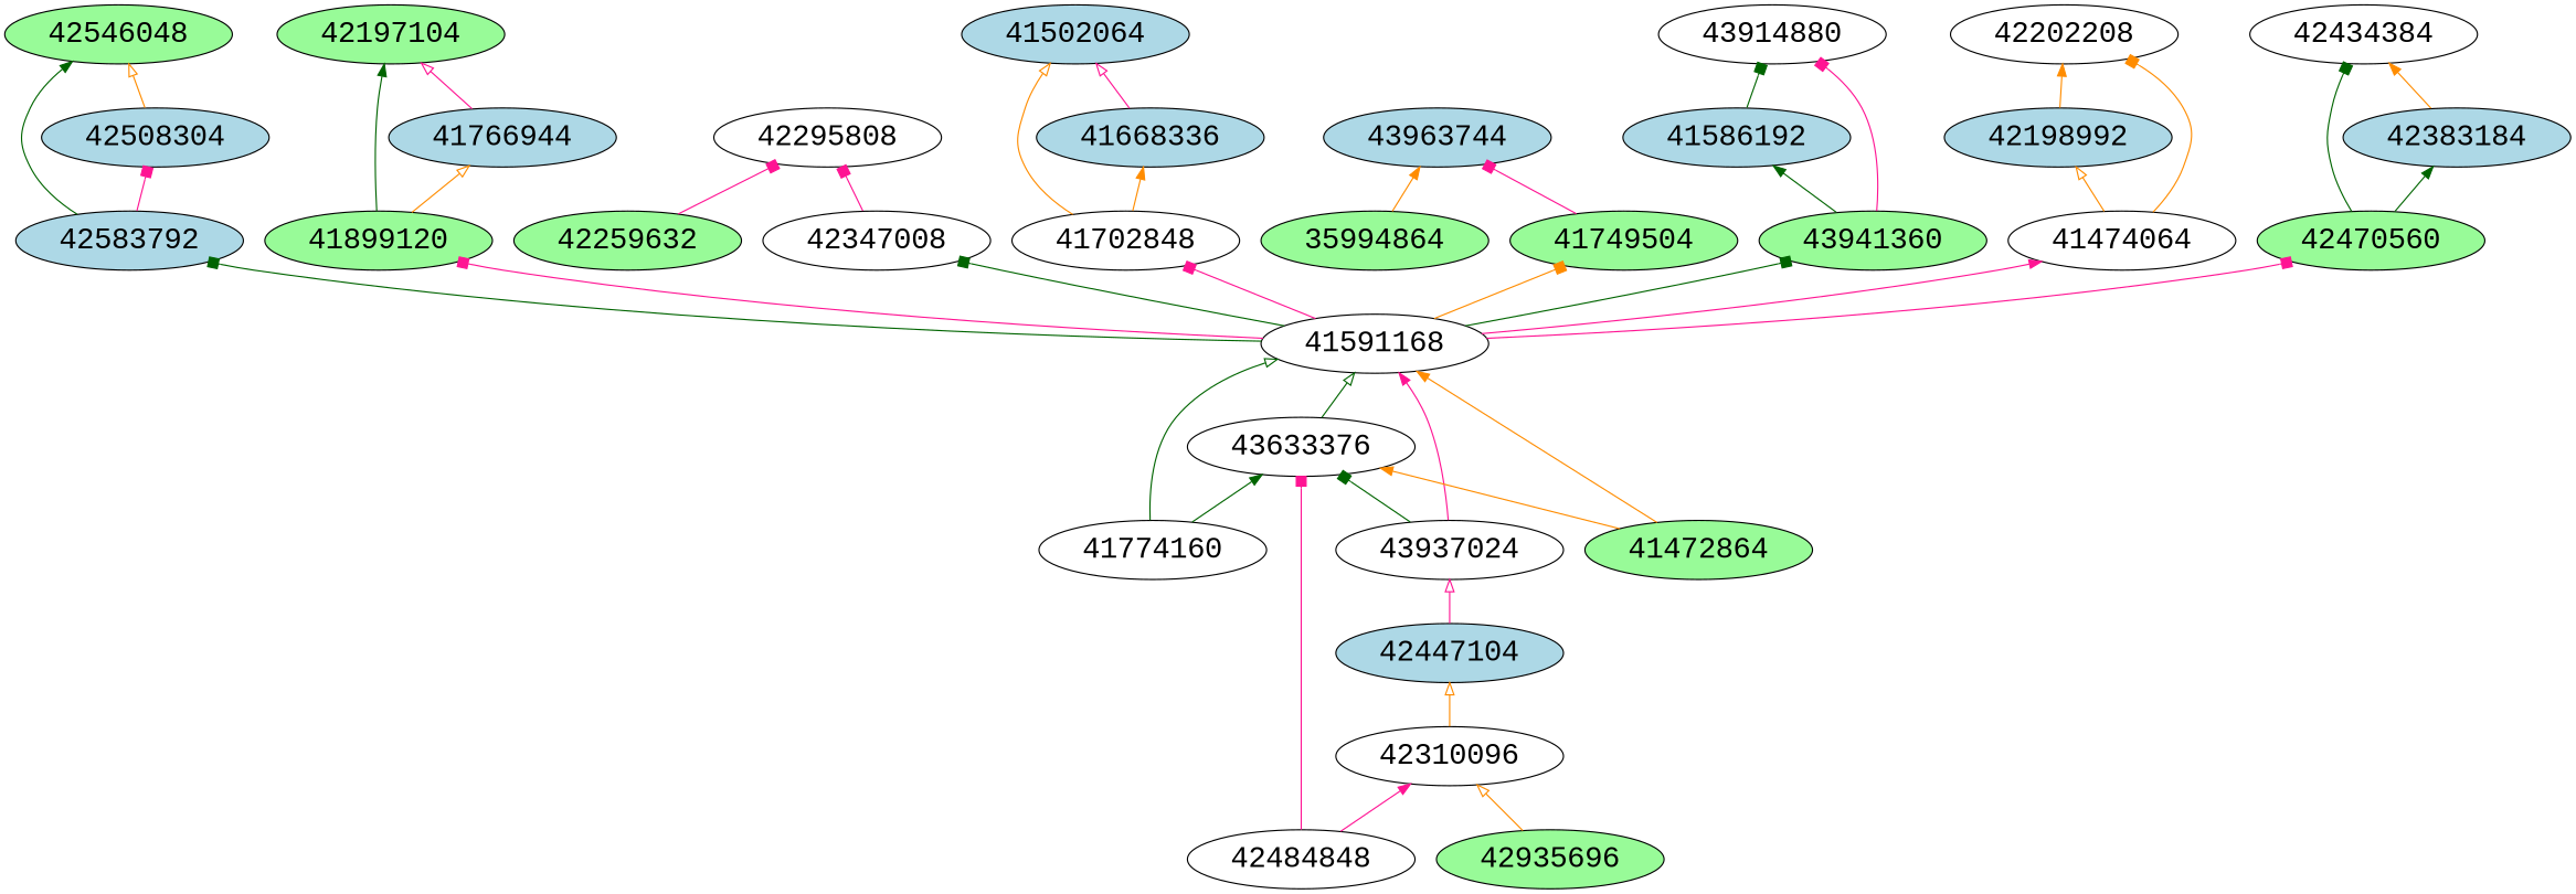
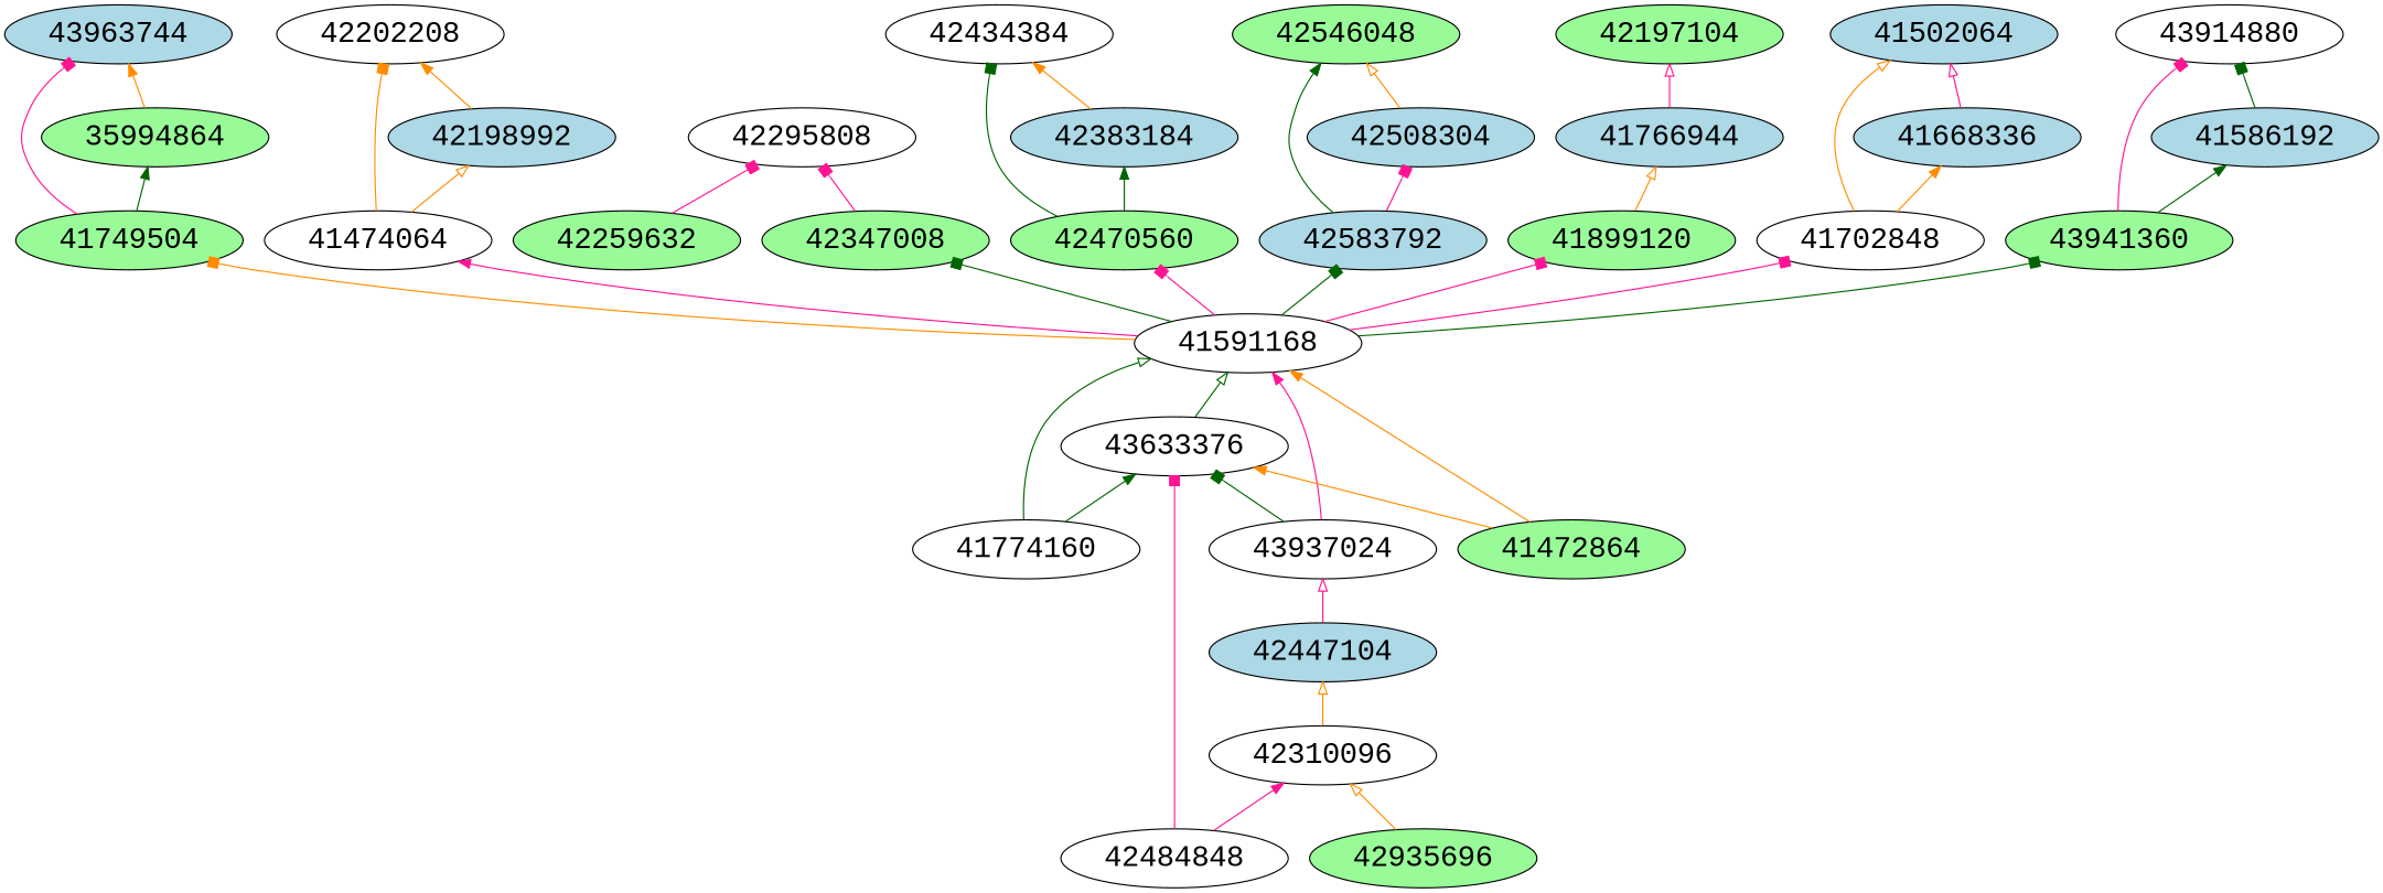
  digraph {
    fontname="Liberation Mono"
    fontsize=24
    rankdir=BT
    node [fillcolor=white fontname="Liberation Mono" fontsize=24 shape=ellipse style=filled]
    edge [arrowhead=box color=deeppink constraint=true fontname="Liberation Mono" style=solid]
    42447104 [fillcolor=lightblue]
    42310096
    42484848
    42935696 [fillcolor=palegreen]
    41591168
    43633376
    41774160
    43937024
    41472864 [fillcolor=palegreen]
    42197104 [fillcolor=palegreen]
    41766944 [fillcolor=lightblue]
    41899120 [fillcolor=palegreen]
    41502064 [fillcolor=lightblue]
    41668336 [fillcolor=lightblue]
    41702848
    43914880
    41586192 [fillcolor=lightblue]
    43941360 [fillcolor=palegreen]
    43963744 [fillcolor=lightblue]
    n20 [fillcolor=palegreen label=35994864]
    41749504 [fillcolor=palegreen]
    42202208
    42198992 [fillcolor=lightblue]
    41474064
    42295808
    42259632 [fillcolor=palegreen]
-   42347008
+   42347008 [fillcolor=palegreen]
    42434384
    42383184 [fillcolor=lightblue]
    42470560 [fillcolor=palegreen]
    42546048 [fillcolor=palegreen]
    42508304 [fillcolor=lightblue]
    42583792 [fillcolor=lightblue]
    subgraph sub_1 {
      subgraph sub_2 {
        42447104
        42310096
        42484848
        42935696
      }
      subgraph sub_3 {
        41591168
        43633376
        41774160
        43937024
        41472864
      }
      subgraph sub_4 {
        42197104
        41766944
        41899120
      }
      subgraph sub_5 {
        41502064
        41668336
        41702848
      }
      subgraph sub_6 {
        43914880
        41586192
        43941360
      }
      subgraph sub_7 {
        43963744
        n20
        41749504
      }
      subgraph sub_8 {
        42202208
        42198992
        41474064
      }
      subgraph sub_9 {
        42295808
        42259632
        42347008
      }
      subgraph sub_10 {
        42434384
        42383184
        42470560
      }
      subgraph sub_11 {
        42546048
        42508304
        42583792
      }
    }
    42447104 -> 43937024 [arrowhead=onormal]
    42310096 -> 42447104 [arrowhead=onormal color=darkorange]
    42484848 -> 42310096 [arrowhead=normal]
    42484848 -> 43633376
    42935696 -> 42310096 [arrowhead=onormal color=darkorange]
    41591168 -> 41899120
    41591168 -> 41702848
    41591168 -> 43941360 [color=darkgreen]
    41591168 -> 41749504 [color=darkorange]
    41591168 -> 41474064 [arrowhead=normal]
    41591168 -> 42347008 [color=darkgreen]
    41591168 -> 42470560
    41591168 -> 42583792 [color=darkgreen]
    43633376 -> 41591168 [arrowhead=onormal color=darkgreen]
    41774160 -> 41591168 [arrowhead=onormal color=darkgreen]
    41774160 -> 43633376 [arrowhead=normal color=darkgreen]
    43937024 -> 41591168 [arrowhead=normal]
    43937024 -> 43633376 [color=darkgreen]
    41472864 -> 41591168 [arrowhead=normal color=darkorange]
    41472864 -> 43633376 [arrowhead=normal color=darkorange]
    41766944 -> 42197104 [arrowhead=onormal]
-   41899120 -> 42197104 [arrowhead=normal color=darkgreen]
    41899120 -> 41766944 [arrowhead=onormal color=darkorange]
    41668336 -> 41502064 [arrowhead=onormal]
    41702848 -> 41502064 [arrowhead=onormal color=darkorange]
    41702848 -> 41668336 [arrowhead=normal color=darkorange]
    41586192 -> 43914880 [color=darkgreen]
    43941360 -> 43914880
    43941360 -> 41586192 [arrowhead=normal color=darkgreen]
    n20 -> 43963744 [arrowhead=normal color=darkorange]
    41749504 -> 43963744
+   41749504 -> n20 [arrowhead=normal color=darkgreen]
    42198992 -> 42202208 [arrowhead=normal color=darkorange]
    41474064 -> 42202208 [color=darkorange]
    41474064 -> 42198992 [arrowhead=onormal color=darkorange]
    42259632 -> 42295808
    42347008 -> 42295808
    42383184 -> 42434384 [arrowhead=normal color=darkorange]
    42470560 -> 42434384 [color=darkgreen]
    42470560 -> 42383184 [arrowhead=normal color=darkgreen]
    42508304 -> 42546048 [arrowhead=onormal color=darkorange]
    42583792 -> 42546048 [arrowhead=normal color=darkgreen]
    42583792 -> 42508304
  }
